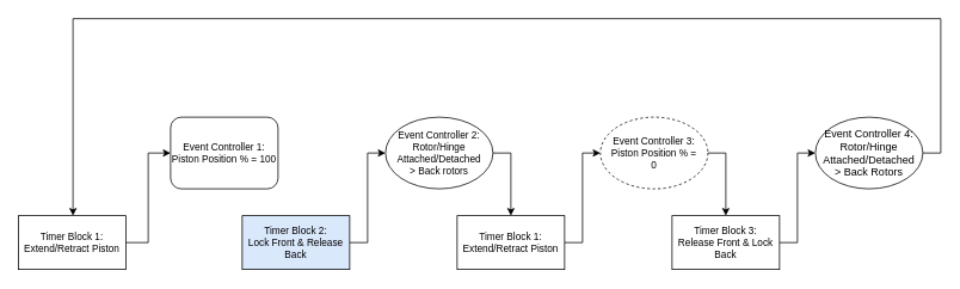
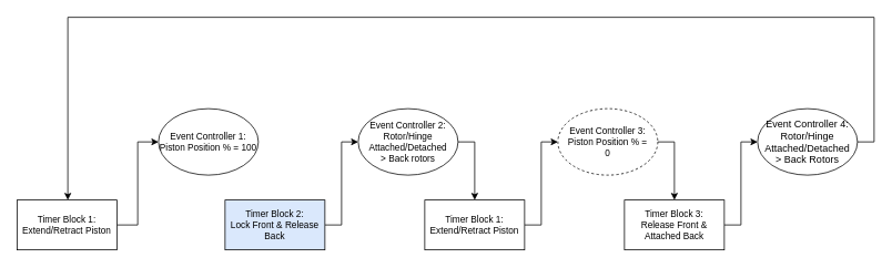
  <mxCell id="0" />
  <mxCell id="1" parent="0" />
  <mxCell id="2" style="edgeStyle=orthogonalEdgeStyle;rounded=0;orthogonalLoop=1;jettySize=auto;html=1;entryX=0;entryY=0.5;entryDx=0;entryDy=0;fontSize=11;" edge="1" parent="1" source="3" target="4"><mxGeometry relative="1" as="geometry" /></mxCell>
  <mxCell id="3" value="Timer Block 1:&lt;br style=&quot;font-size: 11px;&quot;&gt;Extend/Retract Piston" style="rounded=0;whiteSpace=wrap;html=1;fontSize=11;" vertex="1" parent="1"><mxGeometry x="20" y="240" width="120" height="60" as="geometry" /></mxCell>
- <mxCell id="4" value="Event Controller 1:&lt;br style=&quot;font-size: 11px;&quot;&gt;Piston Position % = 100" style="whiteSpace=wrap;html=1;fontSize=11;rounded=1;" vertex="1" parent="1"><mxGeometry x="190" y="130" width="120" height="80" as="geometry" /></mxCell>
+ <mxCell id="4" value="Event Controller 1:&lt;br style=&quot;font-size: 11px;&quot;&gt;Piston Position % = 100" style="ellipse;whiteSpace=wrap;html=1;fontSize=11;" vertex="1" parent="1"><mxGeometry x="190" y="130" width="120" height="80" as="geometry" /></mxCell>
  <mxCell id="5" style="edgeStyle=orthogonalEdgeStyle;rounded=0;orthogonalLoop=1;jettySize=auto;html=1;entryX=0;entryY=0.5;entryDx=0;entryDy=0;fontSize=11;" edge="1" parent="1" source="6" target="8"><mxGeometry relative="1" as="geometry" /></mxCell>
  <mxCell id="6" value="Timer Block 2:&lt;br style=&quot;font-size: 11px;&quot;&gt;Lock Front &amp;amp; Release Back" style="rounded=0;whiteSpace=wrap;html=1;fontSize=11;fillColor=#dae8fc;" vertex="1" parent="1"><mxGeometry x="270" y="240" width="120" height="60" as="geometry" /></mxCell>
  <mxCell id="7" style="edgeStyle=orthogonalEdgeStyle;rounded=0;orthogonalLoop=1;jettySize=auto;html=1;exitX=1;exitY=0.5;exitDx=0;exitDy=0;fontSize=11;" edge="1" parent="1" source="8" target="10"><mxGeometry relative="1" as="geometry" /></mxCell>
  <mxCell id="8" value="Event Controller 2:&lt;br style=&quot;font-size: 11px;&quot;&gt;Rotor/Hinge Attached/Detached&lt;br style=&quot;font-size: 11px;&quot;&gt;&amp;gt; Back rotors" style="ellipse;whiteSpace=wrap;html=1;fontSize=11;" vertex="1" parent="1"><mxGeometry x="430" y="130" width="120" height="80" as="geometry" /></mxCell>
  <mxCell id="9" style="edgeStyle=orthogonalEdgeStyle;rounded=0;orthogonalLoop=1;jettySize=auto;html=1;entryX=0;entryY=0.5;entryDx=0;entryDy=0;fontSize=11;" edge="1" parent="1" source="10" target="12"><mxGeometry relative="1" as="geometry" /></mxCell>
  <mxCell id="10" value="Timer Block 1:&lt;br style=&quot;font-size: 11px;&quot;&gt;Extend/Retract Piston" style="rounded=0;whiteSpace=wrap;html=1;fontSize=11;" vertex="1" parent="1"><mxGeometry x="510" y="240" width="120" height="60" as="geometry" /></mxCell>
  <mxCell id="11" style="edgeStyle=orthogonalEdgeStyle;rounded=0;orthogonalLoop=1;jettySize=auto;html=1;exitX=1;exitY=0.5;exitDx=0;exitDy=0;fontSize=11;" edge="1" parent="1" source="12" target="14"><mxGeometry relative="1" as="geometry" /></mxCell>
  <mxCell id="12" value="Event Controller 3:&lt;br style=&quot;font-size: 11px;&quot;&gt;Piston Position % =&lt;br style=&quot;font-size: 11px;&quot;&gt;0" style="ellipse;whiteSpace=wrap;html=1;fontSize=11;dashed=1;" vertex="1" parent="1"><mxGeometry x="670" y="130" width="120" height="80" as="geometry" /></mxCell>
  <mxCell id="13" style="edgeStyle=orthogonalEdgeStyle;rounded=0;orthogonalLoop=1;jettySize=auto;html=1;entryX=0;entryY=0.5;entryDx=0;entryDy=0;" edge="1" parent="1" source="14" target="16"><mxGeometry relative="1" as="geometry" /></mxCell>
- <mxCell id="14" value="Timer Block 3:&lt;br style=&quot;font-size: 11px;&quot;&gt;Release Front &amp;amp; Lock Back" style="rounded=0;whiteSpace=wrap;html=1;fontSize=11;" vertex="1" parent="1"><mxGeometry x="750" y="240" width="120" height="60" as="geometry" /></mxCell>
+ <mxCell id="14" value="Timer Block 3:&lt;br style=&quot;font-size: 11px;&quot;&gt;Release Front &amp;amp; Attached Back" style="rounded=0;whiteSpace=wrap;html=1;fontSize=11;" vertex="1" parent="1"><mxGeometry x="750" y="240" width="120" height="60" as="geometry" /></mxCell>
  <mxCell id="15" style="edgeStyle=orthogonalEdgeStyle;rounded=0;orthogonalLoop=1;jettySize=auto;html=1;exitX=1;exitY=0.5;exitDx=0;exitDy=0;" edge="1" parent="1" source="16" target="3"><mxGeometry relative="1" as="geometry"><mxPoint x="80" y="70" as="targetPoint" /><Array as="points"><mxPoint x="1050" y="170" /><mxPoint x="1050" y="20" /><mxPoint x="81" y="20" /></Array></mxGeometry></mxCell>
  <mxCell id="16" value="Event Controller 4:&lt;br&gt;Rotor/Hinge Attached/Detached&lt;br&gt;&amp;gt; Back Rotors" style="ellipse;whiteSpace=wrap;html=1;" vertex="1" parent="1"><mxGeometry x="910" y="130" width="120" height="80" as="geometry" /></mxCell>
